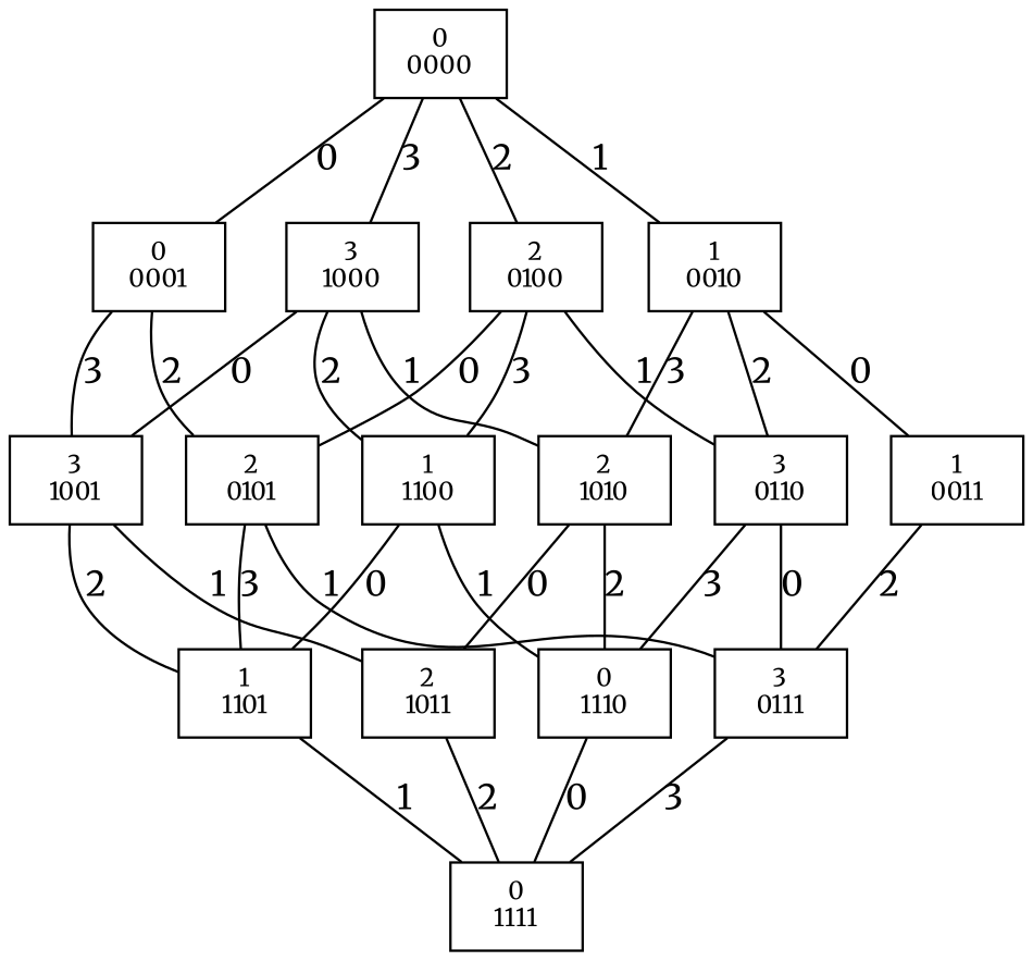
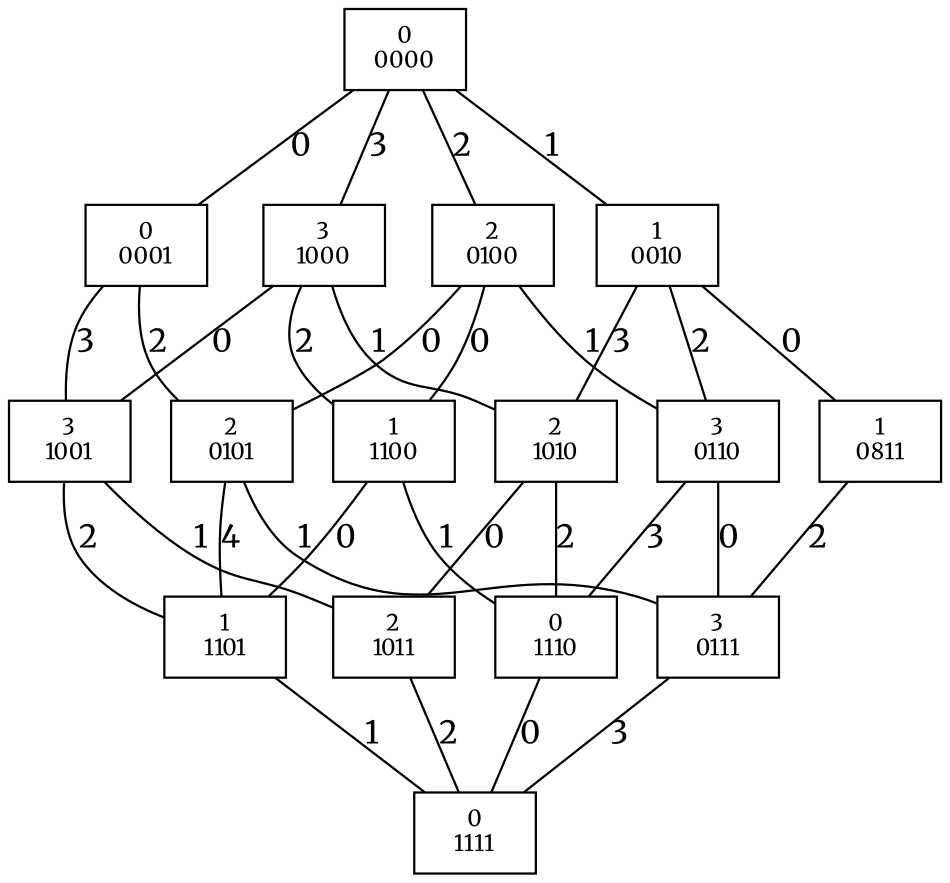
  graph {
    fontname=Merriweather
    node [fontname=Merriweather fontsize=10 shape=box]
    edge [fontname=Merriweather]
    n1 [label="0\n0000"]
    n2 [label="0\n0001"]
    n3 [label="1\n0010"]
    n4 [label="2\n0100"]
    n5 [label="3\n1000"]
    n6 [label="2\n0101"]
    n7 [label="3\n1001"]
-   n8 [label="1\n0011"]
+   n8 [label="1\n0811"]
    n9 [label="3\n0110"]
    n10 [label="2\n1010"]
    n11 [label="1\n1100"]
    n12 [label="3\n0111"]
    n13 [label="1\n1101"]
    n14 [label="2\n1011"]
    n15 [label="0\n1110"]
    n16 [label="0\n1111"]
    n1 -- n2 [label=0]
    n1 -- n3 [label=1]
    n1 -- n4 [label=2]
    n1 -- n5 [label=3]
    n2 -- n6 [label=2]
    n2 -- n7 [label=3]
    n3 -- n8 [label=0]
    n3 -- n9 [label=2]
    n3 -- n10 [label=3]
    n4 -- n6 [label=0]
    n4 -- n9 [label=1]
-   n4 -- n11 [label=3]
+   n4 -- n11 [label=0]
    n5 -- n7 [label=0]
    n5 -- n10 [label=1]
    n5 -- n11 [label=2]
    n6 -- n12 [label=1]
-   n6 -- n13 [label=3]
+   n6 -- n13 [label=4]
    n7 -- n13 [label=2]
    n7 -- n14 [label=1]
    n8 -- n12 [label=2]
    n9 -- n12 [label=0]
    n9 -- n15 [label=3]
    n10 -- n14 [label=0]
    n10 -- n15 [label=2]
    n11 -- n13 [label=0]
    n11 -- n15 [label=1]
    n12 -- n16 [label=3]
    n13 -- n16 [label=1]
    n14 -- n16 [label=2]
    n15 -- n16 [label=0]
  }
